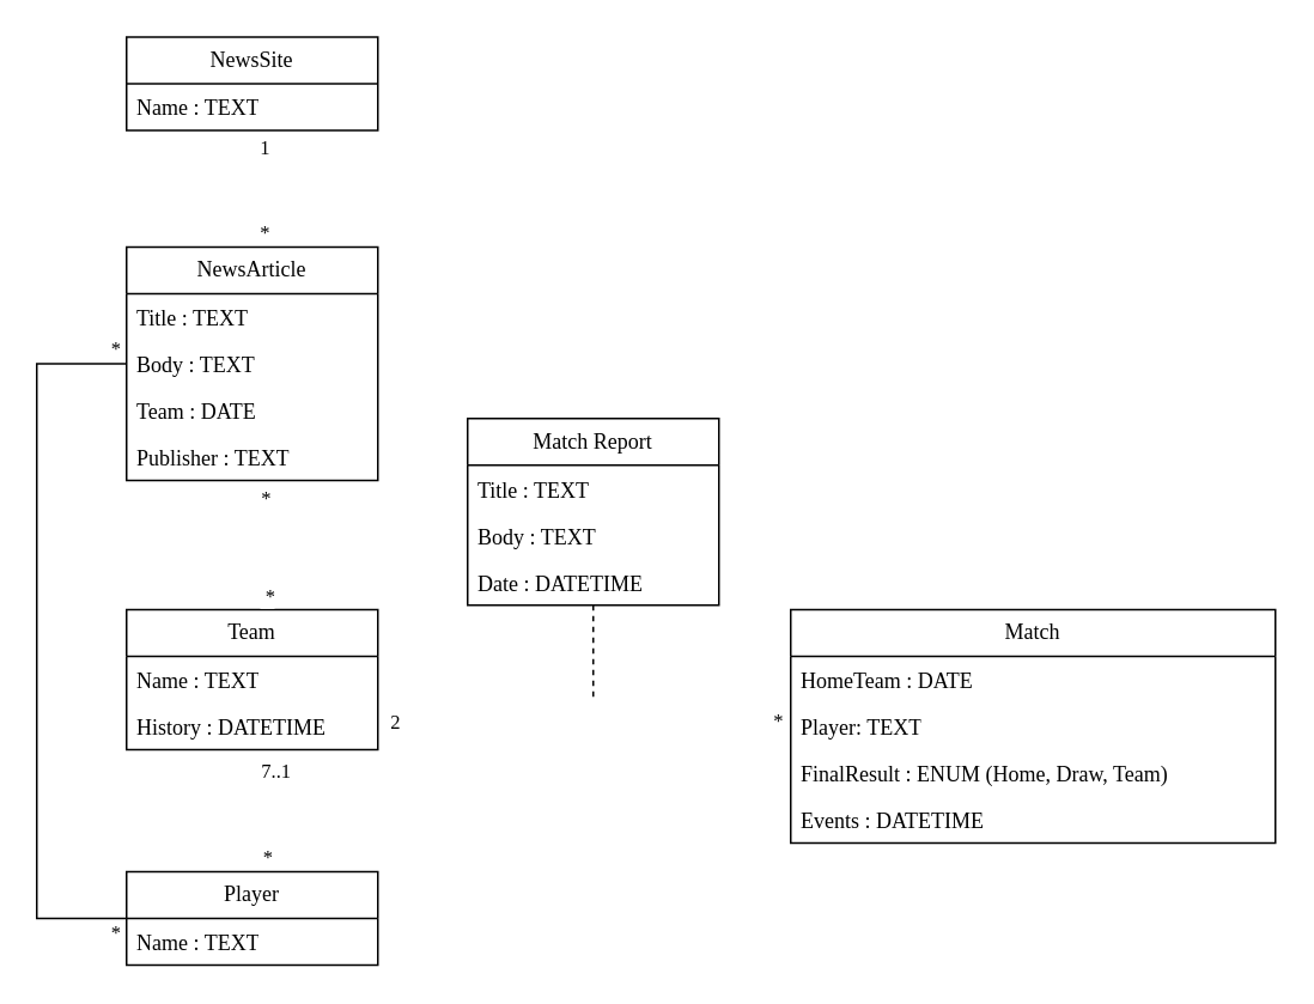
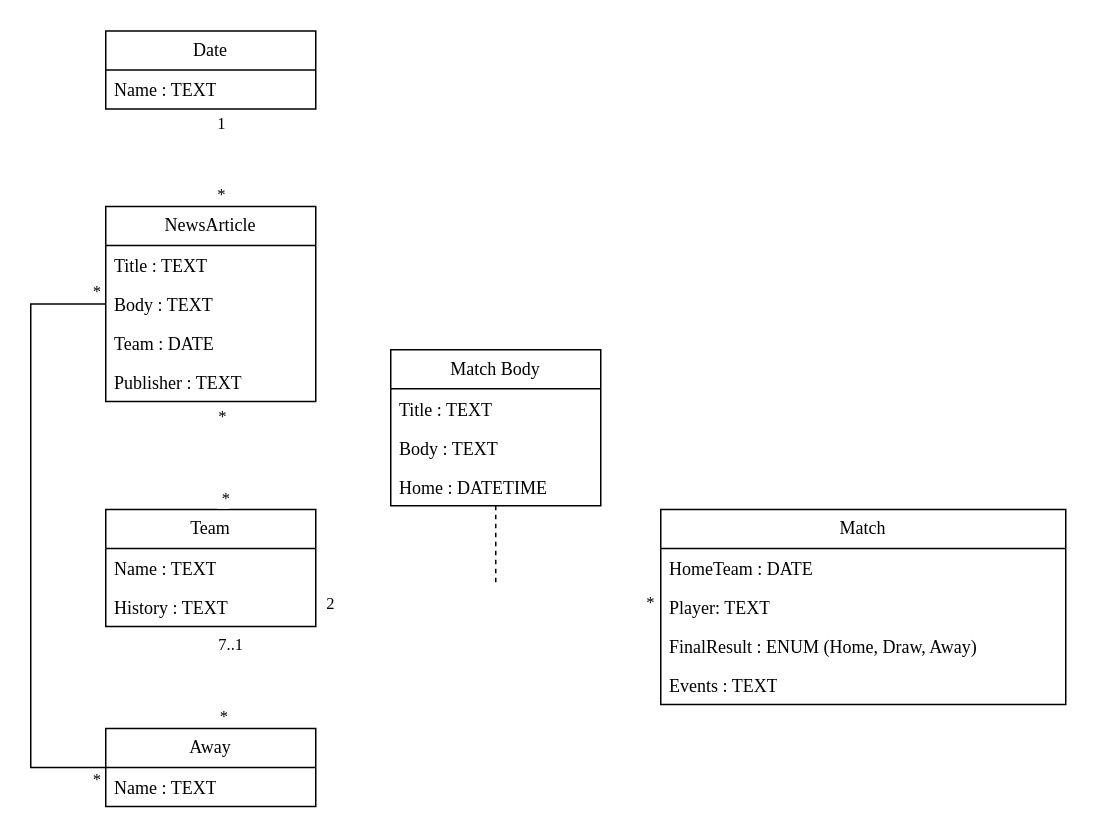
  <mxCell id="0" />
  <mxCell id="1" parent="0" />
- <mxCell id="2" value="NewsSite" style="swimlane;fontStyle=0;childLayout=stackLayout;horizontal=1;startSize=26;fillColor=none;horizontalStack=0;resizeParent=1;resizeParentMax=0;resizeLast=0;collapsible=1;marginBottom=0;whiteSpace=wrap;html=1;fontFamily=Lexend;fontSource=https%3A%2F%2Ffonts.googleapis.com%2Fcss%3Ffamily%3DLexend;" parent="1" vertex="1"><mxGeometry x="70" y="20" width="140" height="52" as="geometry" /></mxCell>
+ <mxCell id="2" value="Date" style="swimlane;fontStyle=0;childLayout=stackLayout;horizontal=1;startSize=26;fillColor=none;horizontalStack=0;resizeParent=1;resizeParentMax=0;resizeLast=0;collapsible=1;marginBottom=0;whiteSpace=wrap;html=1;fontFamily=Lexend;fontSource=https%3A%2F%2Ffonts.googleapis.com%2Fcss%3Ffamily%3DLexend;" parent="1" vertex="1"><mxGeometry x="70" y="20" width="140" height="52" as="geometry" /></mxCell>
  <mxCell id="3" value="Name : TEXT" style="text;strokeColor=none;fillColor=none;align=left;verticalAlign=top;spacingLeft=4;spacingRight=4;overflow=hidden;rotatable=0;points=[[0,0.5],[1,0.5]];portConstraint=eastwest;whiteSpace=wrap;html=1;fontFamily=Lexend;fontSource=https%3A%2F%2Ffonts.googleapis.com%2Fcss%3Ffamily%3DLexend;" parent="2" vertex="1"><mxGeometry y="26" width="140" height="26" as="geometry" /></mxCell>
  <mxCell id="4" value="NewsArticle" style="swimlane;fontStyle=0;childLayout=stackLayout;horizontal=1;startSize=26;fillColor=none;horizontalStack=0;resizeParent=1;resizeParentMax=0;resizeLast=0;collapsible=1;marginBottom=0;whiteSpace=wrap;html=1;fontFamily=Lexend;fontSource=https%3A%2F%2Ffonts.googleapis.com%2Fcss%3Ffamily%3DLexend;" parent="1" vertex="1"><mxGeometry x="70" y="137" width="140" height="130" as="geometry" /></mxCell>
  <mxCell id="5" value="Title : TEXT" style="text;align=left;verticalAlign=top;spacingLeft=4;spacingRight=4;overflow=hidden;rotatable=0;points=[[0,0.5],[1,0.5]];portConstraint=eastwest;whiteSpace=wrap;html=1;fillColor=none;fontFamily=Lexend;fontSource=https%3A%2F%2Ffonts.googleapis.com%2Fcss%3Ffamily%3DLexend;" parent="4" vertex="1"><mxGeometry y="26" width="140" height="26" as="geometry" /></mxCell>
  <mxCell id="6" value="Body : TEXT" style="text;strokeColor=none;fillColor=none;align=left;verticalAlign=top;spacingLeft=4;spacingRight=4;overflow=hidden;rotatable=0;points=[[0,0.5],[1,0.5]];portConstraint=eastwest;whiteSpace=wrap;html=1;fontFamily=Lexend;fontSource=https%3A%2F%2Ffonts.googleapis.com%2Fcss%3Ffamily%3DLexend;" parent="4" vertex="1"><mxGeometry y="52" width="140" height="26" as="geometry" /></mxCell>
  <mxCell id="7" value="Team : DATE" style="text;strokeColor=none;fillColor=none;align=left;verticalAlign=top;spacingLeft=4;spacingRight=4;overflow=hidden;rotatable=0;points=[[0,0.5],[1,0.5]];portConstraint=eastwest;whiteSpace=wrap;html=1;fontFamily=Lexend;fontSource=https%3A%2F%2Ffonts.googleapis.com%2Fcss%3Ffamily%3DLexend;" parent="4" vertex="1"><mxGeometry y="78" width="140" height="26" as="geometry" /></mxCell>
  <mxCell id="8" value="Publisher : TEXT" style="text;strokeColor=none;fillColor=none;align=left;verticalAlign=top;spacingLeft=4;spacingRight=4;overflow=hidden;rotatable=0;points=[[0,0.5],[1,0.5]];portConstraint=eastwest;whiteSpace=wrap;html=1;fontFamily=Lexend;fontSource=https%3A%2F%2Ffonts.googleapis.com%2Fcss%3Ffamily%3DLexend;" parent="4" vertex="1"><mxGeometry y="104" width="140" height="26" as="geometry" /></mxCell>
  <mxCell id="9" style="edgeStyle=orthogonalEdgeStyle;rounded=0;orthogonalLoop=1;jettySize=auto;html=1;endArrow=none;endFill=0;" parent="1" source="10" target="26" edge="1"><mxGeometry relative="1" as="geometry" /></mxCell>
  <mxCell id="10" value="Team" style="swimlane;fontStyle=0;childLayout=stackLayout;horizontal=1;startSize=26;fillColor=none;horizontalStack=0;resizeParent=1;resizeParentMax=0;resizeLast=0;collapsible=1;marginBottom=0;whiteSpace=wrap;html=1;fontFamily=Lexend;fontSource=https%3A%2F%2Ffonts.googleapis.com%2Fcss%3Ffamily%3DLexend;" parent="1" vertex="1"><mxGeometry x="70" y="339" width="140" height="78" as="geometry" /></mxCell>
  <mxCell id="11" value="Name : TEXT" style="text;strokeColor=none;fillColor=none;align=left;verticalAlign=top;spacingLeft=4;spacingRight=4;overflow=hidden;rotatable=0;points=[[0,0.5],[1,0.5]];portConstraint=eastwest;whiteSpace=wrap;html=1;fontFamily=Lexend;fontSource=https%3A%2F%2Ffonts.googleapis.com%2Fcss%3Ffamily%3DLexend;" parent="10" vertex="1"><mxGeometry y="26" width="140" height="26" as="geometry" /></mxCell>
- <mxCell id="12" value="History : DATETIME" style="text;strokeColor=none;fillColor=none;align=left;verticalAlign=top;spacingLeft=4;spacingRight=4;overflow=hidden;rotatable=0;points=[[0,0.5],[1,0.5]];portConstraint=eastwest;whiteSpace=wrap;html=1;fontFamily=Lexend;fontSource=https%3A%2F%2Ffonts.googleapis.com%2Fcss%3Ffamily%3DLexend;" parent="10" vertex="1"><mxGeometry y="52" width="140" height="26" as="geometry" /></mxCell>
+ <mxCell id="12" value="History : TEXT" style="text;strokeColor=none;fillColor=none;align=left;verticalAlign=top;spacingLeft=4;spacingRight=4;overflow=hidden;rotatable=0;points=[[0,0.5],[1,0.5]];portConstraint=eastwest;whiteSpace=wrap;html=1;fontFamily=Lexend;fontSource=https%3A%2F%2Ffonts.googleapis.com%2Fcss%3Ffamily%3DLexend;" parent="10" vertex="1"><mxGeometry y="52" width="140" height="26" as="geometry" /></mxCell>
  <mxCell id="13" value="Match" style="swimlane;fontStyle=0;childLayout=stackLayout;horizontal=1;startSize=26;fillColor=none;horizontalStack=0;resizeParent=1;resizeParentMax=0;resizeLast=0;collapsible=1;marginBottom=0;whiteSpace=wrap;html=1;fontFamily=Lexend;fontSource=https%3A%2F%2Ffonts.googleapis.com%2Fcss%3Ffamily%3DLexend;" parent="1" vertex="1"><mxGeometry x="440" y="339" width="270" height="130" as="geometry" /></mxCell>
  <mxCell id="14" value="HomeTeam : DATE" style="text;strokeColor=none;fillColor=none;align=left;verticalAlign=top;spacingLeft=4;spacingRight=4;overflow=hidden;rotatable=0;points=[[0,0.5],[1,0.5]];portConstraint=eastwest;whiteSpace=wrap;html=1;fontFamily=Lexend;fontSource=https%3A%2F%2Ffonts.googleapis.com%2Fcss%3Ffamily%3DLexend;" vertex="1" parent="13"><mxGeometry y="26" width="270" height="26" as="geometry" /></mxCell>
  <mxCell id="15" value="Player: TEXT" style="text;strokeColor=none;fillColor=none;align=left;verticalAlign=top;spacingLeft=4;spacingRight=4;overflow=hidden;rotatable=0;points=[[0,0.5],[1,0.5]];portConstraint=eastwest;whiteSpace=wrap;html=1;fontFamily=Lexend;fontSource=https%3A%2F%2Ffonts.googleapis.com%2Fcss%3Ffamily%3DLexend;" vertex="1" parent="13"><mxGeometry y="52" width="270" height="26" as="geometry" /></mxCell>
- <mxCell id="16" value="FinalResult : ENUM (Home, Draw, Team)" style="text;strokeColor=none;fillColor=none;align=left;verticalAlign=top;spacingLeft=4;spacingRight=4;overflow=hidden;rotatable=0;points=[[0,0.5],[1,0.5]];portConstraint=eastwest;whiteSpace=wrap;html=1;fontFamily=Lexend;fontSource=https%3A%2F%2Ffonts.googleapis.com%2Fcss%3Ffamily%3DLexend;" parent="13" vertex="1"><mxGeometry y="78" width="270" height="26" as="geometry" /></mxCell>
- <mxCell id="17" value="Events : DATETIME" style="text;strokeColor=none;fillColor=none;align=left;verticalAlign=top;spacingLeft=4;spacingRight=4;overflow=hidden;rotatable=0;points=[[0,0.5],[1,0.5]];portConstraint=eastwest;whiteSpace=wrap;html=1;fontFamily=Lexend;fontSource=https%3A%2F%2Ffonts.googleapis.com%2Fcss%3Ffamily%3DLexend;" parent="13" vertex="1"><mxGeometry y="104" width="270" height="26" as="geometry" /></mxCell>
+ <mxCell id="16" value="FinalResult : ENUM (Home, Draw, Away)" style="text;strokeColor=none;fillColor=none;align=left;verticalAlign=top;spacingLeft=4;spacingRight=4;overflow=hidden;rotatable=0;points=[[0,0.5],[1,0.5]];portConstraint=eastwest;whiteSpace=wrap;html=1;fontFamily=Lexend;fontSource=https%3A%2F%2Ffonts.googleapis.com%2Fcss%3Ffamily%3DLexend;" parent="13" vertex="1"><mxGeometry y="78" width="270" height="26" as="geometry" /></mxCell>
+ <mxCell id="17" value="Events : TEXT" style="text;strokeColor=none;fillColor=none;align=left;verticalAlign=top;spacingLeft=4;spacingRight=4;overflow=hidden;rotatable=0;points=[[0,0.5],[1,0.5]];portConstraint=eastwest;whiteSpace=wrap;html=1;fontFamily=Lexend;fontSource=https%3A%2F%2Ffonts.googleapis.com%2Fcss%3Ffamily%3DLexend;" parent="13" vertex="1"><mxGeometry y="104" width="270" height="26" as="geometry" /></mxCell>
  <mxCell id="18" style="edgeStyle=orthogonalEdgeStyle;rounded=0;orthogonalLoop=1;jettySize=auto;html=1;entryX=0;entryY=0.5;entryDx=0;entryDy=0;endArrow=none;endFill=0;" parent="1" source="19" target="6" edge="1"><mxGeometry relative="1" as="geometry"><Array as="points"><mxPoint x="20" y="511" /><mxPoint x="20" y="202" /></Array></mxGeometry></mxCell>
- <mxCell id="19" value="Player" style="swimlane;fontStyle=0;childLayout=stackLayout;horizontal=1;startSize=26;fillColor=none;horizontalStack=0;resizeParent=1;resizeParentMax=0;resizeLast=0;collapsible=1;marginBottom=0;whiteSpace=wrap;html=1;fontFamily=Lexend;fontSource=https%3A%2F%2Ffonts.googleapis.com%2Fcss%3Ffamily%3DLexend;" parent="1" vertex="1"><mxGeometry x="70" y="485" width="140" height="52" as="geometry" /></mxCell>
+ <mxCell id="19" value="Away" style="swimlane;fontStyle=0;childLayout=stackLayout;horizontal=1;startSize=26;fillColor=none;horizontalStack=0;resizeParent=1;resizeParentMax=0;resizeLast=0;collapsible=1;marginBottom=0;whiteSpace=wrap;html=1;fontFamily=Lexend;fontSource=https%3A%2F%2Ffonts.googleapis.com%2Fcss%3Ffamily%3DLexend;" parent="1" vertex="1"><mxGeometry x="70" y="485" width="140" height="52" as="geometry" /></mxCell>
  <mxCell id="20" value="Name : TEXT" style="text;strokeColor=none;fillColor=none;align=left;verticalAlign=top;spacingLeft=4;spacingRight=4;overflow=hidden;rotatable=0;points=[[0,0.5],[1,0.5]];portConstraint=eastwest;whiteSpace=wrap;html=1;fontFamily=Lexend;fontSource=https%3A%2F%2Ffonts.googleapis.com%2Fcss%3Ffamily%3DLexend;" parent="19" vertex="1"><mxGeometry y="26" width="140" height="26" as="geometry" /></mxCell>
  <mxCell id="21" style="edgeStyle=orthogonalEdgeStyle;rounded=0;orthogonalLoop=1;jettySize=auto;html=1;endArrow=none;endFill=0;dashed=1;" edge="1" parent="1" source="22"><mxGeometry relative="1" as="geometry"><mxPoint x="330" y="390" as="targetPoint" /></mxGeometry></mxCell>
- <mxCell id="22" value="Match Report" style="swimlane;fontStyle=0;childLayout=stackLayout;horizontal=1;startSize=26;fillColor=none;horizontalStack=0;resizeParent=1;resizeParentMax=0;resizeLast=0;collapsible=1;marginBottom=0;whiteSpace=wrap;html=1;fontFamily=Lexend;fontSource=https%3A%2F%2Ffonts.googleapis.com%2Fcss%3Ffamily%3DLexend;" parent="1" vertex="1"><mxGeometry x="260" y="232.5" width="140" height="104" as="geometry" /></mxCell>
+ <mxCell id="22" value="Match Body" style="swimlane;fontStyle=0;childLayout=stackLayout;horizontal=1;startSize=26;fillColor=none;horizontalStack=0;resizeParent=1;resizeParentMax=0;resizeLast=0;collapsible=1;marginBottom=0;whiteSpace=wrap;html=1;fontFamily=Lexend;fontSource=https%3A%2F%2Ffonts.googleapis.com%2Fcss%3Ffamily%3DLexend;" parent="1" vertex="1"><mxGeometry x="260" y="232.5" width="140" height="104" as="geometry" /></mxCell>
  <mxCell id="23" value="Title : TEXT" style="text;strokeColor=none;fillColor=none;align=left;verticalAlign=top;spacingLeft=4;spacingRight=4;overflow=hidden;rotatable=0;points=[[0,0.5],[1,0.5]];portConstraint=eastwest;whiteSpace=wrap;html=1;fontFamily=Lexend;fontSource=https%3A%2F%2Ffonts.googleapis.com%2Fcss%3Ffamily%3DLexend;" parent="22" vertex="1"><mxGeometry y="26" width="140" height="26" as="geometry" /></mxCell>
  <mxCell id="24" value="Body : TEXT" style="text;strokeColor=none;fillColor=none;align=left;verticalAlign=top;spacingLeft=4;spacingRight=4;overflow=hidden;rotatable=0;points=[[0,0.5],[1,0.5]];portConstraint=eastwest;whiteSpace=wrap;html=1;fontFamily=Lexend;fontSource=https%3A%2F%2Ffonts.googleapis.com%2Fcss%3Ffamily%3DLexend;" parent="22" vertex="1"><mxGeometry y="52" width="140" height="26" as="geometry" /></mxCell>
- <mxCell id="25" value="Date : DATETIME" style="text;strokeColor=none;fillColor=none;align=left;verticalAlign=top;spacingLeft=4;spacingRight=4;overflow=hidden;rotatable=0;points=[[0,0.5],[1,0.5]];portConstraint=eastwest;whiteSpace=wrap;html=1;fontFamily=Lexend;fontSource=https%3A%2F%2Ffonts.googleapis.com%2Fcss%3Ffamily%3DLexend;" parent="22" vertex="1"><mxGeometry y="78" width="140" height="26" as="geometry" /></mxCell>
+ <mxCell id="25" value="Home : DATETIME" style="text;strokeColor=none;fillColor=none;align=left;verticalAlign=top;spacingLeft=4;spacingRight=4;overflow=hidden;rotatable=0;points=[[0,0.5],[1,0.5]];portConstraint=eastwest;whiteSpace=wrap;html=1;fontFamily=Lexend;fontSource=https%3A%2F%2Ffonts.googleapis.com%2Fcss%3Ffamily%3DLexend;" parent="22" vertex="1"><mxGeometry y="78" width="140" height="26" as="geometry" /></mxCell>
  <mxCell id="26" value="&amp;nbsp; 2" style="edgeLabel;resizable=0;html=1;align=left;verticalAlign=bottom;fontFamily=Lexend;fontSource=https%3A%2F%2Ffonts.googleapis.com%2Fcss%3Ffamily%3DLexend;" parent="1" connectable="0" vertex="1"><mxGeometry x="210" y="410" as="geometry" /></mxCell>
  <mxCell id="27" value="&amp;nbsp;7..1" style="edgeLabel;resizable=0;html=1;align=right;verticalAlign=bottom;fontFamily=Lexend;fontSource=https%3A%2F%2Ffonts.googleapis.com%2Fcss%3Ffamily%3DLexend;" parent="1" connectable="0" vertex="1"><mxGeometry x="162.001" y="437" as="geometry" /></mxCell>
  <mxCell id="28" value="&amp;nbsp; *" style="edgeLabel;resizable=0;html=1;align=left;verticalAlign=bottom;fontFamily=Lexend;fontSource=https%3A%2F%2Ffonts.googleapis.com%2Fcss%3Ffamily%3DLexend;" parent="1" connectable="0" vertex="1"><mxGeometry x="139" y="485" as="geometry" /></mxCell>
  <mxCell id="29" value="*&amp;nbsp;" style="edgeLabel;resizable=0;html=1;align=right;verticalAlign=bottom;fontFamily=Lexend;fontSource=https%3A%2F%2Ffonts.googleapis.com%2Fcss%3Ffamily%3DLexend;" parent="1" connectable="0" vertex="1"><mxGeometry x="439" y="409.002" as="geometry" /></mxCell>
  <mxCell id="30" value="&amp;nbsp;*" style="edgeLabel;resizable=0;html=1;align=left;verticalAlign=bottom;fontFamily=Lexend;fontSource=https%3A%2F%2Ffonts.googleapis.com%2Fcss%3Ffamily%3DLexend;" parent="1" connectable="0" vertex="1"><mxGeometry x="140" y="137" as="geometry" /></mxCell>
  <mxCell id="31" value="1&amp;nbsp;" style="edgeLabel;resizable=0;html=1;align=right;verticalAlign=bottom;fontFamily=Lexend;fontSource=https%3A%2F%2Ffonts.googleapis.com%2Fcss%3Ffamily%3DLexend;" parent="1" connectable="0" vertex="1"><mxGeometry x="153.28" y="90.003" as="geometry" /></mxCell>
  <mxCell id="32" value="&amp;nbsp;*" style="edgeLabel;resizable=0;html=1;align=left;verticalAlign=bottom;fontFamily=Lexend;fontSource=https%3A%2F%2Ffonts.googleapis.com%2Fcss%3Ffamily%3DLexend;" parent="1" connectable="0" vertex="1"><mxGeometry x="57" y="527" as="geometry" /></mxCell>
  <mxCell id="33" value="&amp;nbsp;*" style="edgeLabel;resizable=0;html=1;align=left;verticalAlign=bottom;fontFamily=Lexend;fontSource=https%3A%2F%2Ffonts.googleapis.com%2Fcss%3Ffamily%3DLexend;" parent="1" connectable="0" vertex="1"><mxGeometry x="57" y="202" as="geometry" /></mxCell>
  <mxCell id="34" value="&amp;nbsp;*" style="edgeLabel;resizable=0;html=1;align=left;verticalAlign=bottom;fontFamily=Lexend;fontSource=https%3A%2F%2Ffonts.googleapis.com%2Fcss%3Ffamily%3DLexend;" connectable="0" vertex="1" parent="1"><mxGeometry x="143.28" y="340" as="geometry" /></mxCell>
  <mxCell id="35" value="*" style="edgeLabel;resizable=0;html=1;align=right;verticalAlign=bottom;fontFamily=Lexend;fontSource=https%3A%2F%2Ffonts.googleapis.com%2Fcss%3Ffamily%3DLexend;" connectable="0" vertex="1" parent="1"><mxGeometry x="151" y="284.5" as="geometry" /></mxCell>
